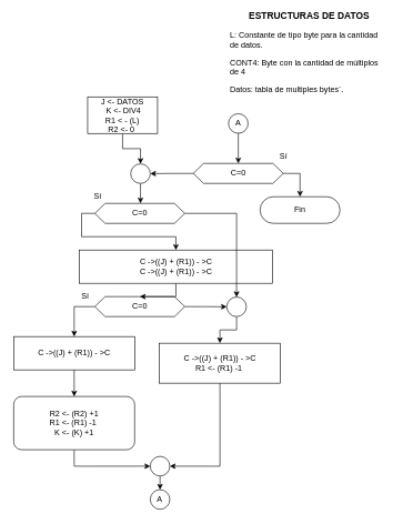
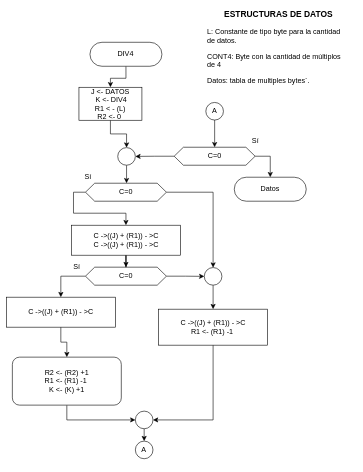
  <mxCell id="0" />
  <mxCell id="1" parent="0" />
+ <mxCell id="2" style="edgeStyle=orthogonalEdgeStyle;rounded=0;orthogonalLoop=1;jettySize=auto;html=1;exitX=0.5;exitY=1;exitDx=0;exitDy=0;entryX=0.5;entryY=0;entryDx=0;entryDy=0;" edge="1" parent="1" source="3" target="5"><mxGeometry relative="1" as="geometry" /></mxCell>
+ <mxCell id="3" value="DIV4" style="rounded=1;whiteSpace=wrap;html=1;fontSize=12;glass=0;strokeWidth=1;shadow=0;arcSize=50;" vertex="1" parent="1"><mxGeometry x="149.37" y="70" width="120" height="40" as="geometry" /></mxCell>
  <mxCell id="4" style="edgeStyle=orthogonalEdgeStyle;rounded=0;orthogonalLoop=1;jettySize=auto;html=1;exitX=0.5;exitY=1;exitDx=0;exitDy=0;entryX=0.5;entryY=0;entryDx=0;entryDy=0;" edge="1" parent="1" source="5" target="7"><mxGeometry relative="1" as="geometry"><mxPoint x="209.365" y="250" as="targetPoint" /></mxGeometry></mxCell>
  <mxCell id="5" value="J &amp;lt;- DATOS&lt;br&gt;&amp;nbsp;K &amp;lt;- DIV4&lt;br&gt;R1 &amp;lt; - (L)&lt;br&gt;R2 &amp;lt;- 0&amp;nbsp;" style="rounded=0;whiteSpace=wrap;html=1;" vertex="1" parent="1"><mxGeometry x="131.01" y="145" width="105" height="55" as="geometry" /></mxCell>
  <mxCell id="6" style="edgeStyle=orthogonalEdgeStyle;rounded=0;orthogonalLoop=1;jettySize=auto;html=1;exitX=0.5;exitY=1;exitDx=0;exitDy=0;entryX=0.5;entryY=0;entryDx=0;entryDy=0;" edge="1" parent="1" source="7"><mxGeometry relative="1" as="geometry"><mxPoint x="210.385" y="305" as="targetPoint" /></mxGeometry></mxCell>
  <mxCell id="7" value="" style="ellipse;whiteSpace=wrap;html=1;aspect=fixed;" vertex="1" parent="1"><mxGeometry x="195.7" y="245.63" width="29.37" height="29.37" as="geometry" /></mxCell>
  <mxCell id="8" style="edgeStyle=orthogonalEdgeStyle;rounded=0;orthogonalLoop=1;jettySize=auto;html=1;exitX=0;exitY=0.5;exitDx=0;exitDy=0;entryX=0.5;entryY=0;entryDx=0;entryDy=0;" edge="1" parent="1" source="10" target="12"><mxGeometry relative="1" as="geometry" /></mxCell>
  <mxCell id="9" style="edgeStyle=orthogonalEdgeStyle;rounded=0;orthogonalLoop=1;jettySize=auto;html=1;exitX=1;exitY=0.5;exitDx=0;exitDy=0;entryX=0;entryY=0.5;entryDx=0;entryDy=0;" edge="1" parent="1" source="10" target="23"><mxGeometry relative="1" as="geometry" /></mxCell>
  <mxCell id="10" value="C=0" style="shape=hexagon;perimeter=hexagonPerimeter2;whiteSpace=wrap;html=1;size=0.114;" vertex="1" parent="1"><mxGeometry x="141.87" y="445" width="135.01" height="30" as="geometry" /></mxCell>
  <mxCell id="11" style="edgeStyle=orthogonalEdgeStyle;rounded=0;orthogonalLoop=1;jettySize=auto;html=1;exitX=0.5;exitY=1;exitDx=0;exitDy=0;entryX=0.5;entryY=0;entryDx=0;entryDy=0;" edge="1" parent="1" source="12" target="14"><mxGeometry relative="1" as="geometry" /></mxCell>
- <mxCell id="12" value="C -&amp;gt;((J) + (R1)) - &amp;gt;C" style="rounded=0;whiteSpace=wrap;html=1;" vertex="1" parent="1"><mxGeometry x="20" y="505" width="181.63" height="50" as="geometry" /></mxCell>
+ <mxCell id="12" value="C -&amp;gt;((J) + (R1)) - &amp;gt;C" style="rounded=0;whiteSpace=wrap;html=1;" vertex="1" parent="1"><mxGeometry x="10" y="495" width="181.63" height="50" as="geometry" /></mxCell>
  <mxCell id="13" style="edgeStyle=orthogonalEdgeStyle;rounded=0;orthogonalLoop=1;jettySize=auto;html=1;exitX=0.5;exitY=1;exitDx=0;exitDy=0;entryX=0;entryY=0.5;entryDx=0;entryDy=0;" edge="1" parent="1" source="14" target="16"><mxGeometry relative="1" as="geometry" /></mxCell>
  <mxCell id="14" value="R2 &amp;lt;- (R2) +1&lt;br&gt;R1 &amp;lt;- (R1) -1&amp;nbsp;&lt;br&gt;K &amp;lt;- (K) +1" style="whiteSpace=wrap;html=1;rounded=1;" vertex="1" parent="1"><mxGeometry x="20" y="595" width="181.63" height="80" as="geometry" /></mxCell>
  <mxCell id="15" style="edgeStyle=orthogonalEdgeStyle;rounded=0;orthogonalLoop=1;jettySize=auto;html=1;exitX=0.5;exitY=1;exitDx=0;exitDy=0;entryX=0.5;entryY=0;entryDx=0;entryDy=0;" edge="1" parent="1" source="16" target="29"><mxGeometry relative="1" as="geometry" /></mxCell>
  <mxCell id="16" value="" style="ellipse;whiteSpace=wrap;html=1;aspect=fixed;" vertex="1" parent="1"><mxGeometry x="225.07" y="685" width="29.37" height="29.37" as="geometry" /></mxCell>
  <mxCell id="17" style="edgeStyle=orthogonalEdgeStyle;rounded=0;orthogonalLoop=1;jettySize=auto;html=1;exitX=0.5;exitY=1;exitDx=0;exitDy=0;" edge="1" parent="1" source="18" target="10"><mxGeometry relative="1" as="geometry" /></mxCell>
- <mxCell id="18" value="C -&amp;gt;((J) + (R1)) - &amp;gt;C&lt;br&gt;C -&amp;gt;((J) + (R1)) - &amp;gt;C" style="rounded=0;whiteSpace=wrap;html=1;" vertex="1" parent="1"><mxGeometry x="118.55" y="375" width="290" height="50" as="geometry" /></mxCell>
+ <mxCell id="18" value="C -&amp;gt;((J) + (R1)) - &amp;gt;C&lt;br&gt;C -&amp;gt;((J) + (R1)) - &amp;gt;C" style="rounded=0;whiteSpace=wrap;html=1;" vertex="1" parent="1"><mxGeometry x="118.55" y="375" width="181.63" height="50" as="geometry" /></mxCell>
  <mxCell id="19" style="edgeStyle=orthogonalEdgeStyle;rounded=0;orthogonalLoop=1;jettySize=auto;html=1;entryX=0.5;entryY=0;entryDx=0;entryDy=0;exitX=0;exitY=0.5;exitDx=0;exitDy=0;" edge="1" parent="1" source="21" target="18"><mxGeometry relative="1" as="geometry"><mxPoint x="140" y="315" as="sourcePoint" /></mxGeometry></mxCell>
  <mxCell id="20" style="edgeStyle=orthogonalEdgeStyle;rounded=0;orthogonalLoop=1;jettySize=auto;html=1;exitX=1;exitY=0.5;exitDx=0;exitDy=0;entryX=0.5;entryY=0;entryDx=0;entryDy=0;" edge="1" parent="1" source="21" target="23"><mxGeometry relative="1" as="geometry" /></mxCell>
  <mxCell id="21" value="C=0" style="shape=hexagon;perimeter=hexagonPerimeter2;whiteSpace=wrap;html=1;size=0.114;" vertex="1" parent="1"><mxGeometry x="141.86" y="305" width="135.01" height="30" as="geometry" /></mxCell>
  <mxCell id="22" style="edgeStyle=orthogonalEdgeStyle;rounded=0;orthogonalLoop=1;jettySize=auto;html=1;exitX=0.5;exitY=1;exitDx=0;exitDy=0;entryX=0.5;entryY=0;entryDx=0;entryDy=0;" edge="1" parent="1" source="23" target="25"><mxGeometry relative="1" as="geometry" /></mxCell>
  <mxCell id="23" value="" style="ellipse;whiteSpace=wrap;html=1;aspect=fixed;" vertex="1" parent="1"><mxGeometry x="340" y="445.63" width="29.37" height="29.37" as="geometry" /></mxCell>
  <mxCell id="24" style="edgeStyle=orthogonalEdgeStyle;rounded=0;orthogonalLoop=1;jettySize=auto;html=1;exitX=0.5;exitY=1;exitDx=0;exitDy=0;entryX=1;entryY=0.5;entryDx=0;entryDy=0;" edge="1" parent="1" source="25" target="16"><mxGeometry relative="1" as="geometry" /></mxCell>
- <mxCell id="25" value="C -&amp;gt;((J) + (R1)) - &amp;gt;C&lt;br&gt;R1 &amp;lt;- (R1) -1&amp;nbsp;" style="rounded=0;whiteSpace=wrap;html=1;" vertex="1" parent="1"><mxGeometry x="238.87" y="515" width="181.63" height="60" as="geometry" /></mxCell>
+ <mxCell id="25" value="C -&amp;gt;((J) + (R1)) - &amp;gt;C&lt;br&gt;R1 &amp;lt;- (R1) -1&amp;nbsp;" style="rounded=0;whiteSpace=wrap;html=1;" vertex="1" parent="1"><mxGeometry x="263.87" y="515" width="181.63" height="60" as="geometry" /></mxCell>
  <mxCell id="26" style="edgeStyle=orthogonalEdgeStyle;rounded=0;orthogonalLoop=1;jettySize=auto;html=1;exitX=0;exitY=0.5;exitDx=0;exitDy=0;entryX=1;entryY=0.5;entryDx=0;entryDy=0;" edge="1" parent="1" source="28" target="7"><mxGeometry relative="1" as="geometry" /></mxCell>
  <mxCell id="27" style="edgeStyle=orthogonalEdgeStyle;rounded=0;orthogonalLoop=1;jettySize=auto;html=1;exitX=1;exitY=0.5;exitDx=0;exitDy=0;entryX=0.5;entryY=0;entryDx=0;entryDy=0;" edge="1" parent="1" source="28" target="32"><mxGeometry relative="1" as="geometry" /></mxCell>
  <mxCell id="28" value="C=0" style="shape=hexagon;perimeter=hexagonPerimeter2;whiteSpace=wrap;html=1;size=0.114;" vertex="1" parent="1"><mxGeometry x="289.76" y="245" width="135.01" height="30" as="geometry" /></mxCell>
  <mxCell id="29" value="A" style="ellipse;whiteSpace=wrap;html=1;aspect=fixed;" vertex="1" parent="1"><mxGeometry x="225.07" y="735" width="29.37" height="29.37" as="geometry" /></mxCell>
  <mxCell id="30" style="edgeStyle=orthogonalEdgeStyle;rounded=0;orthogonalLoop=1;jettySize=auto;html=1;exitX=0.5;exitY=1;exitDx=0;exitDy=0;entryX=0.5;entryY=0;entryDx=0;entryDy=0;" edge="1" parent="1" source="31" target="28"><mxGeometry relative="1" as="geometry" /></mxCell>
  <mxCell id="31" value="A" style="ellipse;whiteSpace=wrap;html=1;aspect=fixed;" vertex="1" parent="1"><mxGeometry x="342.58" y="170.32" width="29.37" height="29.37" as="geometry" /></mxCell>
- <mxCell id="32" value="Fin" style="rounded=1;whiteSpace=wrap;html=1;fontSize=12;glass=0;strokeWidth=1;shadow=0;arcSize=50;" vertex="1" parent="1"><mxGeometry x="390" y="295" width="120" height="40" as="geometry" /></mxCell>
+ <mxCell id="32" value="Datos" style="rounded=1;whiteSpace=wrap;html=1;fontSize=12;glass=0;strokeWidth=1;shadow=0;arcSize=50;" vertex="1" parent="1"><mxGeometry x="390" y="295" width="120" height="40" as="geometry" /></mxCell>
  <mxCell id="33" value="Sí" style="text;html=1;align=center;verticalAlign=middle;resizable=0;points=[];autosize=1;" vertex="1" parent="1"><mxGeometry x="131.01" y="285" width="30" height="20" as="geometry" /></mxCell>
  <mxCell id="34" value="Sí" style="text;html=1;align=center;verticalAlign=middle;resizable=0;points=[];autosize=1;" vertex="1" parent="1"><mxGeometry x="410" y="225" width="30" height="20" as="geometry" /></mxCell>
  <mxCell id="35" value="Sí" style="text;html=1;align=center;verticalAlign=middle;resizable=0;points=[];autosize=1;" vertex="1" parent="1"><mxGeometry x="111.86" y="435" width="30" height="20" as="geometry" /></mxCell>
  <mxCell id="36" value="&lt;h3 style=&quot;text-align: center&quot;&gt;ESTRUCTURAS DE DATOS&lt;/h3&gt;&lt;p&gt;L: Constante de tipo byte para la cantidad de datos.&lt;/p&gt;&lt;p&gt;CONT4: Byte con la cantidad de múltiplos de 4&lt;/p&gt;&lt;p&gt;Datos: tabla de multiples bytes`.&lt;/p&gt;&lt;p&gt;&lt;br&gt;&lt;/p&gt;" style="text;html=1;strokeColor=none;fillColor=none;align=left;verticalAlign=middle;whiteSpace=wrap;rounded=0;" vertex="1" parent="1"><mxGeometry x="343" y="20" width="240" height="140" as="geometry" /></mxCell>
